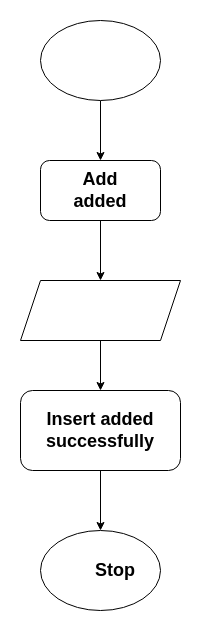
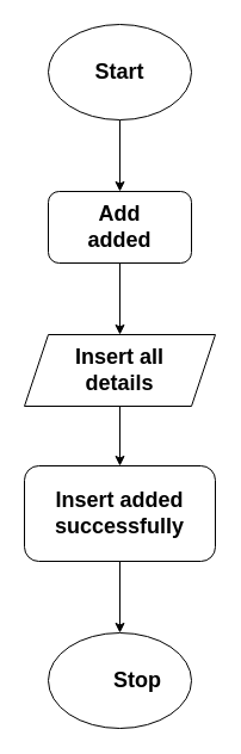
  <mxCell id="0" />
  <mxCell id="1" parent="0" />
  <mxCell id="2" value="" style="edgeStyle=orthogonalEdgeStyle;rounded=0;orthogonalLoop=1;jettySize=auto;html=1;" edge="1" parent="1" source="3" target="5"><mxGeometry relative="1" as="geometry" /></mxCell>
  <mxCell id="3" value="" style="ellipse;whiteSpace=wrap;html=1;" vertex="1" parent="1"><mxGeometry x="40" y="20" width="120" height="80" as="geometry" /></mxCell>
  <mxCell id="4" value="" style="edgeStyle=orthogonalEdgeStyle;rounded=0;orthogonalLoop=1;jettySize=auto;html=1;" edge="1" parent="1" source="5" target="7"><mxGeometry relative="1" as="geometry" /></mxCell>
  <mxCell id="5" value="" style="rounded=1;whiteSpace=wrap;html=1;" vertex="1" parent="1"><mxGeometry x="40" y="160" width="120" height="60" as="geometry" /></mxCell>
  <mxCell id="6" value="" style="edgeStyle=orthogonalEdgeStyle;rounded=0;orthogonalLoop=1;jettySize=auto;html=1;" edge="1" parent="1" source="7" target="9"><mxGeometry relative="1" as="geometry" /></mxCell>
  <mxCell id="7" value="" style="shape=parallelogram;perimeter=parallelogramPerimeter;whiteSpace=wrap;html=1;fixedSize=1;" vertex="1" parent="1"><mxGeometry x="20" y="280" width="160" height="60" as="geometry" /></mxCell>
  <mxCell id="8" value="" style="edgeStyle=orthogonalEdgeStyle;rounded=0;orthogonalLoop=1;jettySize=auto;html=1;" edge="1" parent="1" source="9" target="10"><mxGeometry relative="1" as="geometry" /></mxCell>
  <mxCell id="9" value="" style="rounded=1;whiteSpace=wrap;html=1;" vertex="1" parent="1"><mxGeometry x="20" y="390" width="160" height="80" as="geometry" /></mxCell>
  <mxCell id="10" value="" style="ellipse;whiteSpace=wrap;html=1;" vertex="1" parent="1"><mxGeometry x="40" y="530" width="120" height="80" as="geometry" /></mxCell>
+ <mxCell id="11" value="&lt;font style=&quot;font-size: 18px;&quot;&gt;&lt;b&gt;Start&lt;/b&gt;&lt;/font&gt;" style="text;html=1;strokeColor=none;fillColor=none;align=center;verticalAlign=middle;whiteSpace=wrap;rounded=0;" vertex="1" parent="1"><mxGeometry x="70" y="45" width="60" height="30" as="geometry" /></mxCell>
  <mxCell id="12" value="&lt;font style=&quot;font-size: 18px;&quot;&gt;Add added&lt;/font&gt;" style="text;html=1;strokeColor=none;fillColor=none;align=center;verticalAlign=middle;whiteSpace=wrap;rounded=0;fontStyle=1" vertex="1" parent="1"><mxGeometry x="70" y="175" width="60" height="30" as="geometry" /></mxCell>
+ <mxCell id="13" value="&lt;font style=&quot;font-size: 18px;&quot;&gt;Insert all details&lt;/font&gt;" style="text;html=1;strokeColor=none;fillColor=none;align=center;verticalAlign=middle;whiteSpace=wrap;rounded=0;fontStyle=1" vertex="1" parent="1"><mxGeometry x="35" y="302.5" width="130" height="15" as="geometry" /></mxCell>
  <mxCell id="14" value="&lt;font style=&quot;font-size: 18px;&quot;&gt;Insert added successfully&lt;/font&gt;" style="text;html=1;strokeColor=none;fillColor=none;align=center;verticalAlign=middle;whiteSpace=wrap;rounded=0;fontStyle=1" vertex="1" parent="1"><mxGeometry x="30" y="415" width="140" height="30" as="geometry" /></mxCell>
  <mxCell id="15" value="&lt;font style=&quot;font-size: 18px;&quot;&gt;Stop&lt;/font&gt;" style="text;html=1;strokeColor=none;fillColor=none;align=center;verticalAlign=middle;whiteSpace=wrap;rounded=0;fontStyle=1" vertex="1" parent="1"><mxGeometry x="85" y="555" width="60" height="30" as="geometry" /></mxCell>
